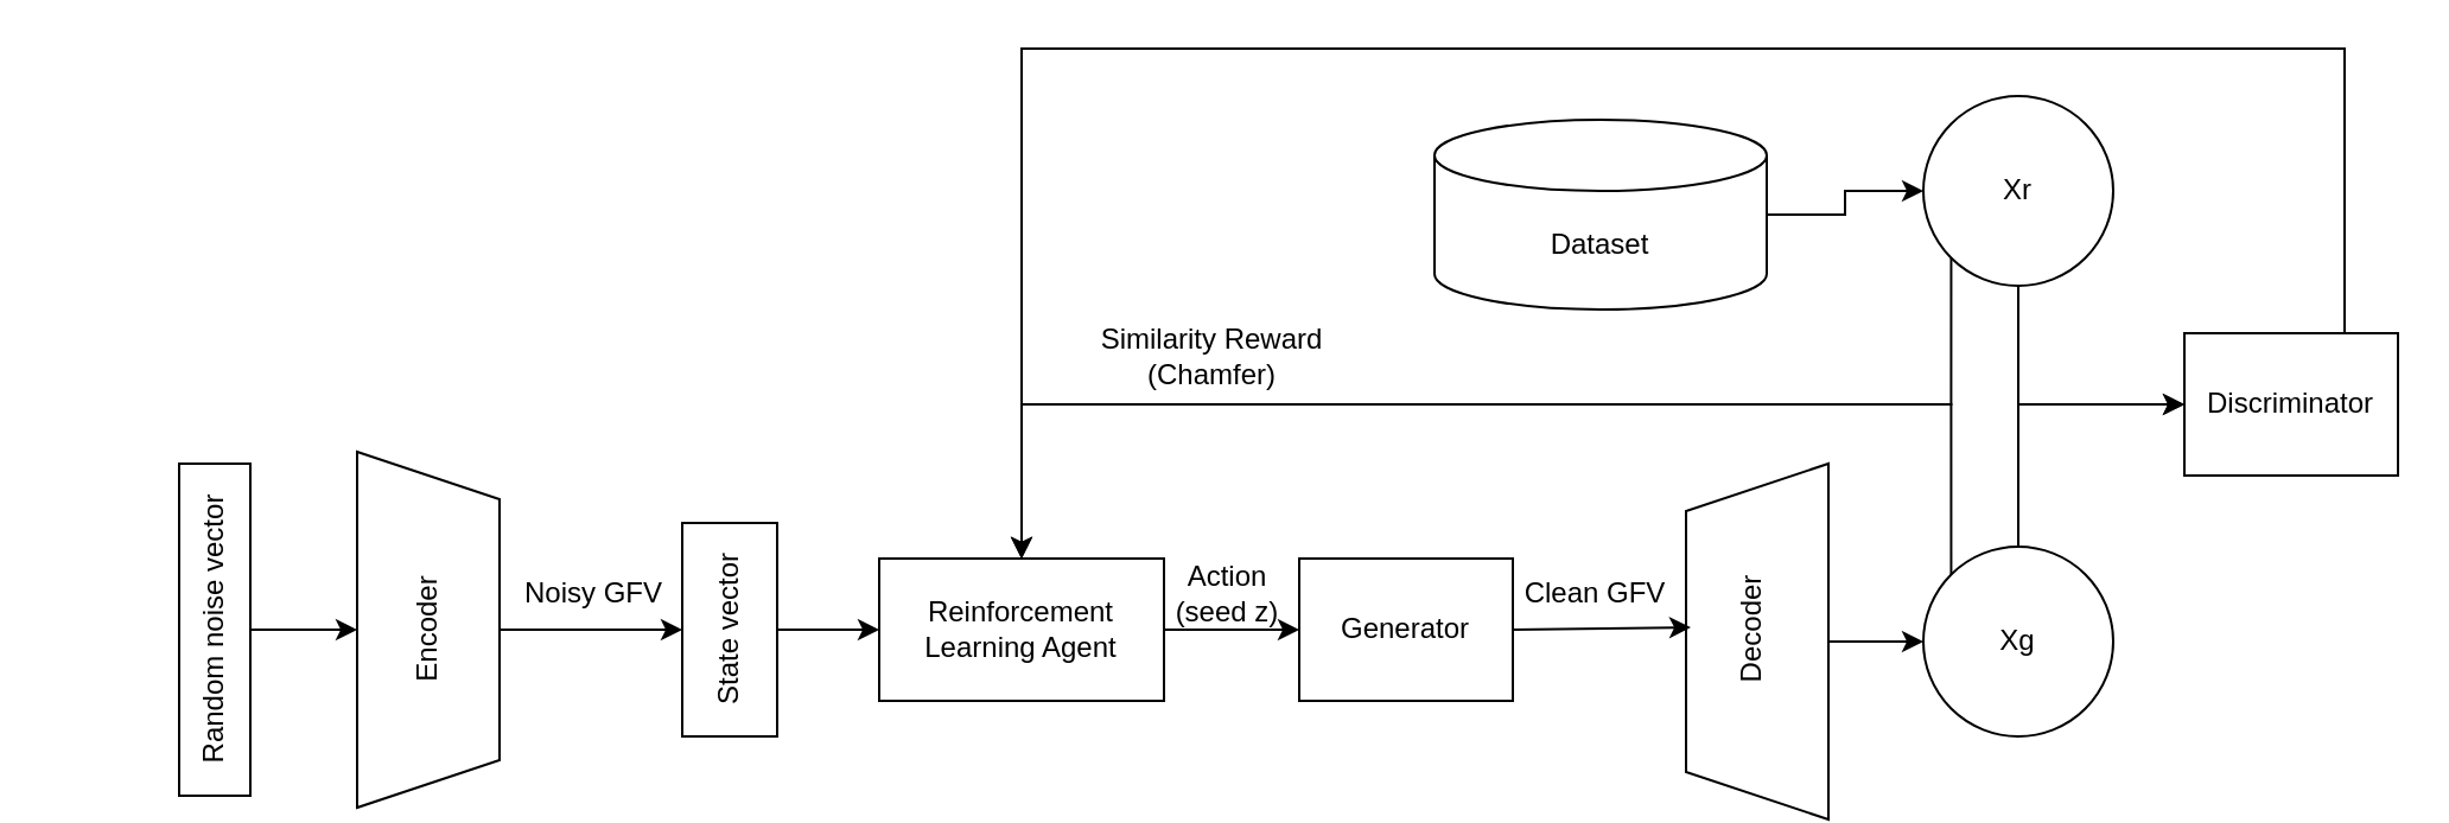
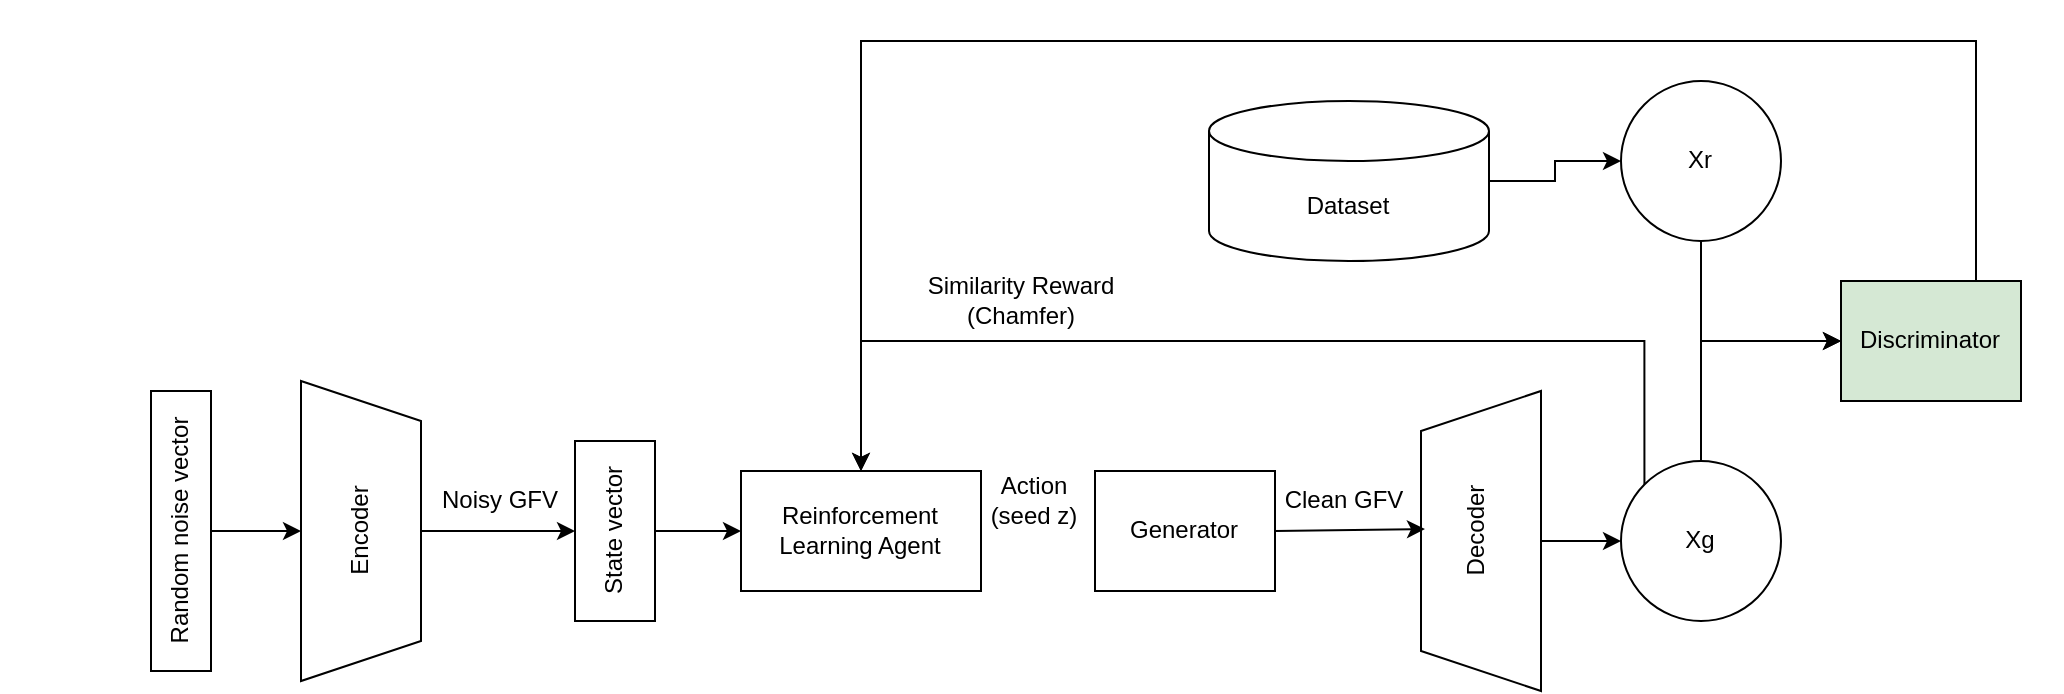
  <mxCell id="0" />
  <mxCell id="1" parent="0" />
  <mxCell id="2" value="Random noise vector" style="rounded=0;whiteSpace=wrap;html=1;rotation=-90;" vertex="1" parent="1"><mxGeometry x="20" y="250" width="140" height="30" as="geometry" /></mxCell>
  <mxCell id="3" value="" style="shape=trapezoid;perimeter=trapezoidPerimeter;whiteSpace=wrap;html=1;fixedSize=1;rotation=90;" vertex="1" parent="1"><mxGeometry x="105" y="235" width="150" height="60" as="geometry" /></mxCell>
  <mxCell id="4" value="Encoder" style="text;html=1;strokeColor=none;fillColor=none;align=center;verticalAlign=middle;whiteSpace=wrap;rounded=0;rotation=-90;" vertex="1" parent="1"><mxGeometry x="150" y="250" width="60" height="30" as="geometry" /></mxCell>
  <mxCell id="5" value="State vector" style="rounded=0;whiteSpace=wrap;html=1;rotation=-90;" vertex="1" parent="1"><mxGeometry x="262" y="245" width="90" height="40" as="geometry" /></mxCell>
  <mxCell id="6" value="Noisy GFV" style="text;html=1;strokeColor=none;fillColor=none;align=center;verticalAlign=middle;whiteSpace=wrap;rounded=0;" vertex="1" parent="1"><mxGeometry x="220" y="235" width="60" height="30" as="geometry" /></mxCell>
  <mxCell id="7" value="Reinforcement Learning Agent" style="rounded=0;whiteSpace=wrap;html=1;" vertex="1" parent="1"><mxGeometry x="370" y="235" width="120" height="60" as="geometry" /></mxCell>
  <mxCell id="8" value="Generator" style="rounded=0;whiteSpace=wrap;html=1;" vertex="1" parent="1"><mxGeometry x="547" y="235" width="90" height="60" as="geometry" /></mxCell>
  <mxCell id="9" style="edgeStyle=orthogonalEdgeStyle;rounded=0;orthogonalLoop=1;jettySize=auto;html=1;exitX=0.5;exitY=1;exitDx=0;exitDy=0;entryX=0;entryY=0.5;entryDx=0;entryDy=0;" edge="1" parent="1" source="10" target="14"><mxGeometry relative="1" as="geometry" /></mxCell>
  <mxCell id="10" value="" style="shape=trapezoid;perimeter=trapezoidPerimeter;whiteSpace=wrap;html=1;fixedSize=1;rotation=-90;" vertex="1" parent="1"><mxGeometry x="665" y="240" width="150" height="60" as="geometry" /></mxCell>
  <mxCell id="11" value="Decoder" style="text;html=1;strokeColor=none;fillColor=none;align=center;verticalAlign=middle;whiteSpace=wrap;rounded=0;rotation=-90;" vertex="1" parent="1"><mxGeometry x="708" y="250" width="60" height="30" as="geometry" /></mxCell>
  <mxCell id="12" style="edgeStyle=orthogonalEdgeStyle;rounded=0;orthogonalLoop=1;jettySize=auto;html=1;exitX=0.5;exitY=0;exitDx=0;exitDy=0;entryX=0;entryY=0.5;entryDx=0;entryDy=0;" edge="1" parent="1" source="14" target="19"><mxGeometry relative="1" as="geometry" /></mxCell>
  <mxCell id="13" style="edgeStyle=orthogonalEdgeStyle;rounded=0;orthogonalLoop=1;jettySize=auto;html=1;exitX=0;exitY=0;exitDx=0;exitDy=0;entryX=0.5;entryY=0;entryDx=0;entryDy=0;" edge="1" parent="1" source="14" target="7"><mxGeometry relative="1" as="geometry"><mxPoint x="822" y="150" as="targetPoint" /><Array as="points"><mxPoint x="822" y="170" /><mxPoint x="430" y="170" /></Array></mxGeometry></mxCell>
  <mxCell id="14" value="Xg" style="ellipse;whiteSpace=wrap;html=1;aspect=fixed;" vertex="1" parent="1"><mxGeometry x="810" y="230" width="80" height="80" as="geometry" /></mxCell>
  <mxCell id="15" style="edgeStyle=orthogonalEdgeStyle;rounded=0;orthogonalLoop=1;jettySize=auto;html=1;exitX=0.5;exitY=1;exitDx=0;exitDy=0;" edge="1" parent="1" source="17"><mxGeometry relative="1" as="geometry"><mxPoint x="920" y="170" as="targetPoint" /><Array as="points"><mxPoint x="850" y="170" /></Array></mxGeometry></mxCell>
- <mxCell id="16" style="edgeStyle=orthogonalEdgeStyle;rounded=0;orthogonalLoop=1;jettySize=auto;html=1;exitX=0;exitY=1;exitDx=0;exitDy=0;entryX=0.5;entryY=0;entryDx=0;entryDy=0;" edge="1" parent="1" source="17" target="7"><mxGeometry relative="1" as="geometry"><Array as="points"><mxPoint x="822" y="170" /><mxPoint x="430" y="170" /></Array></mxGeometry></mxCell>
  <mxCell id="17" value="Xr" style="ellipse;whiteSpace=wrap;html=1;aspect=fixed;" vertex="1" parent="1"><mxGeometry x="810" y="40" width="80" height="80" as="geometry" /></mxCell>
  <mxCell id="18" style="edgeStyle=orthogonalEdgeStyle;rounded=0;orthogonalLoop=1;jettySize=auto;html=1;exitX=0.75;exitY=0;exitDx=0;exitDy=0;entryX=0.5;entryY=0;entryDx=0;entryDy=0;" edge="1" parent="1" source="19" target="7"><mxGeometry relative="1" as="geometry"><Array as="points"><mxPoint x="988" y="20" /><mxPoint x="430" y="20" /></Array></mxGeometry></mxCell>
- <mxCell id="19" value="Discriminator" style="rounded=0;whiteSpace=wrap;html=1;" vertex="1" parent="1"><mxGeometry x="920" y="140" width="90" height="60" as="geometry" /></mxCell>
+ <mxCell id="19" value="Discriminator" style="rounded=0;whiteSpace=wrap;html=1;fillColor=#d5e8d4;" vertex="1" parent="1"><mxGeometry x="920" y="140" width="90" height="60" as="geometry" /></mxCell>
  <mxCell id="20" value="Clean GFV" style="text;html=1;strokeColor=none;fillColor=none;align=center;verticalAlign=middle;whiteSpace=wrap;rounded=0;" vertex="1" parent="1"><mxGeometry x="637" y="235" width="70" height="30" as="geometry" /></mxCell>
  <mxCell id="21" style="edgeStyle=orthogonalEdgeStyle;rounded=0;orthogonalLoop=1;jettySize=auto;html=1;exitX=1;exitY=0.5;exitDx=0;exitDy=0;exitPerimeter=0;entryX=0;entryY=0.5;entryDx=0;entryDy=0;" edge="1" parent="1" source="22" target="17"><mxGeometry relative="1" as="geometry" /></mxCell>
  <mxCell id="22" value="Dataset" style="shape=cylinder3;whiteSpace=wrap;html=1;boundedLbl=1;backgroundOutline=1;size=15;" vertex="1" parent="1"><mxGeometry x="604" y="50" width="140" height="80" as="geometry" /></mxCell>
  <mxCell id="23" value="" style="endArrow=classic;html=1;rounded=0;exitX=0.5;exitY=1;exitDx=0;exitDy=0;entryX=0.5;entryY=1;entryDx=0;entryDy=0;" edge="1" parent="1" source="2" target="3"><mxGeometry width="50" height="50" relative="1" as="geometry"><mxPoint x="120" y="170" as="sourcePoint" /><mxPoint x="170" y="120" as="targetPoint" /></mxGeometry></mxCell>
  <mxCell id="24" value="" style="endArrow=classic;html=1;rounded=0;entryX=0.5;entryY=0;entryDx=0;entryDy=0;exitX=0.5;exitY=0;exitDx=0;exitDy=0;" edge="1" parent="1" source="3" target="5"><mxGeometry width="50" height="50" relative="1" as="geometry"><mxPoint x="230" y="270" as="sourcePoint" /><mxPoint x="160" y="275" as="targetPoint" /></mxGeometry></mxCell>
  <mxCell id="25" value="" style="endArrow=classic;html=1;rounded=0;exitX=0.5;exitY=1;exitDx=0;exitDy=0;entryX=0;entryY=0.5;entryDx=0;entryDy=0;" edge="1" parent="1" source="5" target="7"><mxGeometry width="50" height="50" relative="1" as="geometry"><mxPoint x="350" y="200" as="sourcePoint" /><mxPoint x="395" y="200" as="targetPoint" /></mxGeometry></mxCell>
- <mxCell id="26" value="" style="endArrow=classic;html=1;rounded=0;exitX=1;exitY=0.5;exitDx=0;exitDy=0;entryX=0;entryY=0.5;entryDx=0;entryDy=0;" edge="1" parent="1" source="7" target="8"><mxGeometry width="50" height="50" relative="1" as="geometry"><mxPoint x="115" y="275" as="sourcePoint" /><mxPoint x="160" y="275" as="targetPoint" /></mxGeometry></mxCell>
  <mxCell id="27" value="Action (seed z)" style="text;html=1;strokeColor=none;fillColor=none;align=center;verticalAlign=middle;whiteSpace=wrap;rounded=0;" vertex="1" parent="1"><mxGeometry x="487" y="235" width="60" height="30" as="geometry" /></mxCell>
  <mxCell id="28" value="" style="endArrow=classic;html=1;rounded=0;entryX=0.54;entryY=0.033;entryDx=0;entryDy=0;exitX=1;exitY=0.5;exitDx=0;exitDy=0;entryPerimeter=0;" edge="1" parent="1" source="8" target="10"><mxGeometry width="50" height="50" relative="1" as="geometry"><mxPoint x="637" y="350" as="sourcePoint" /><mxPoint x="714" y="350" as="targetPoint" /></mxGeometry></mxCell>
  <mxCell id="29" value="Similarity Reward &lt;br&gt;(Chamfer)" style="text;html=1;align=center;verticalAlign=middle;resizable=0;points=[];autosize=1;strokeColor=none;fillColor=none;" vertex="1" parent="1"><mxGeometry x="450" y="130" width="120" height="40" as="geometry" /></mxCell>
